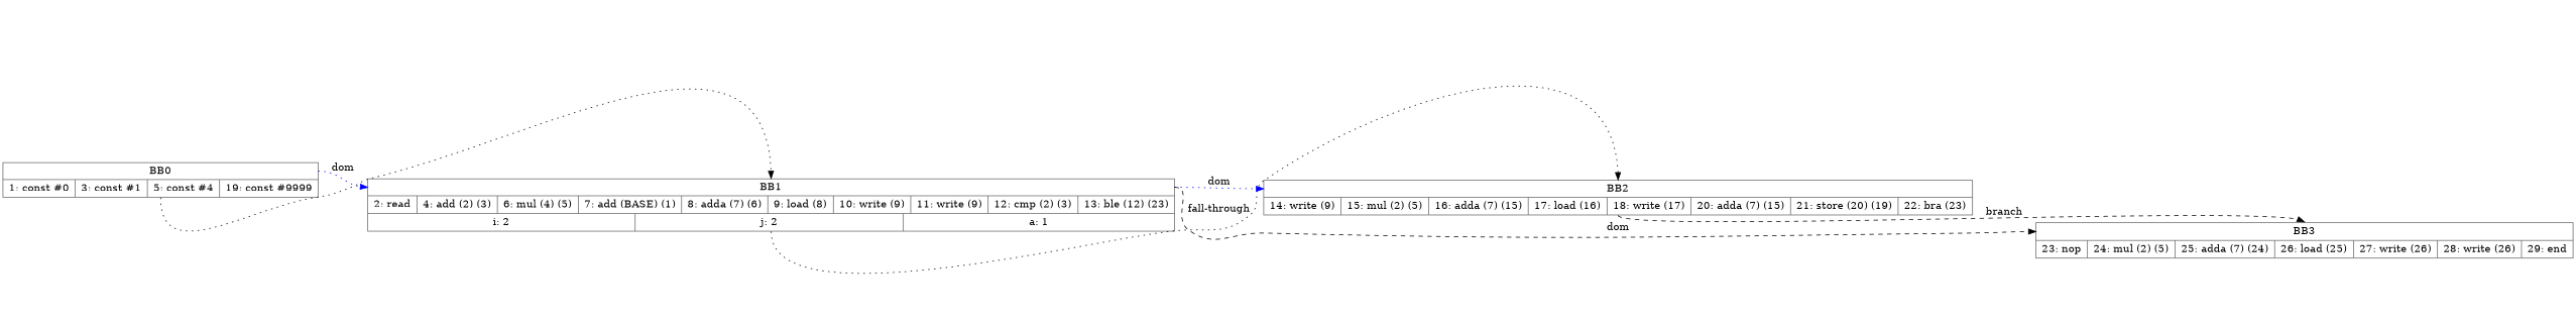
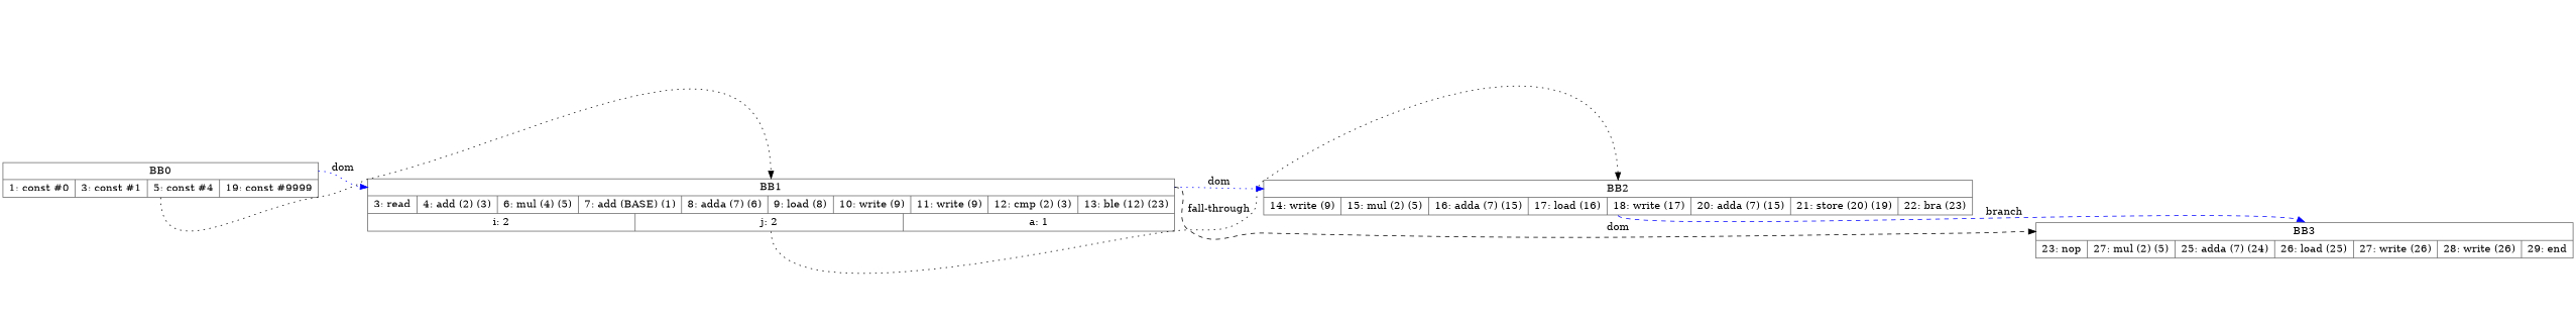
  digraph {
    rankdir=LR
    node [color=gray40 shape=record]
    edge [headport=n style=dotted tailport=s]
    n1 [label="<b>BB0|{1: const #0|3: const #1|5: const #4|19: const #9999}"]
-   n2 [label="<b>BB1|{2: read|4: add (2) (3)|6: mul (4) (5)|7: add (BASE) (1)|8: adda (7) (6)|9: load (8)|10: write (9)|11: write (9)|12: cmp (2) (3)|13: ble (12) (23)} | {i: 2|j: 2|a: 1}"]
+   n2 [label="<b>BB1|{3: read|4: add (2) (3)|6: mul (4) (5)|7: add (BASE) (1)|8: adda (7) (6)|9: load (8)|10: write (9)|11: write (9)|12: cmp (2) (3)|13: ble (12) (23)} | {i: 2|j: 2|a: 1}"]
    n3 [label="<b>BB2|{14: write (9)|15: mul (2) (5)|16: adda (7) (15)|17: load (16)|18: write (17)|20: adda (7) (15)|21: store (20) (19)|22: bra (23)}"]
-   n4 [label="<b>BB3|{23: nop|24: mul (2) (5)|25: adda (7) (24)|26: load (25)|27: write (26)|28: write (26)|29: end}"]
+   n4 [label="<b>BB3|{23: nop|27: mul (2) (5)|25: adda (7) (24)|26: load (25)|27: write (26)|28: write (26)|29: end}"]
    n1 -> n2
    n1 -> n2 [color=blue headport=b label=dom tailport=b]
    n2 -> n3 [label="fall-through"]
    n2 -> n3 [color=blue headport=b label=dom tailport=b]
    n2 -> n4 [color=black headport=b label=dom style=dashed tailport=b]
-   n3 -> n4 [label=branch style=dashed]
+   n3 -> n4 [label=branch style=dashed color=blue]
  }
